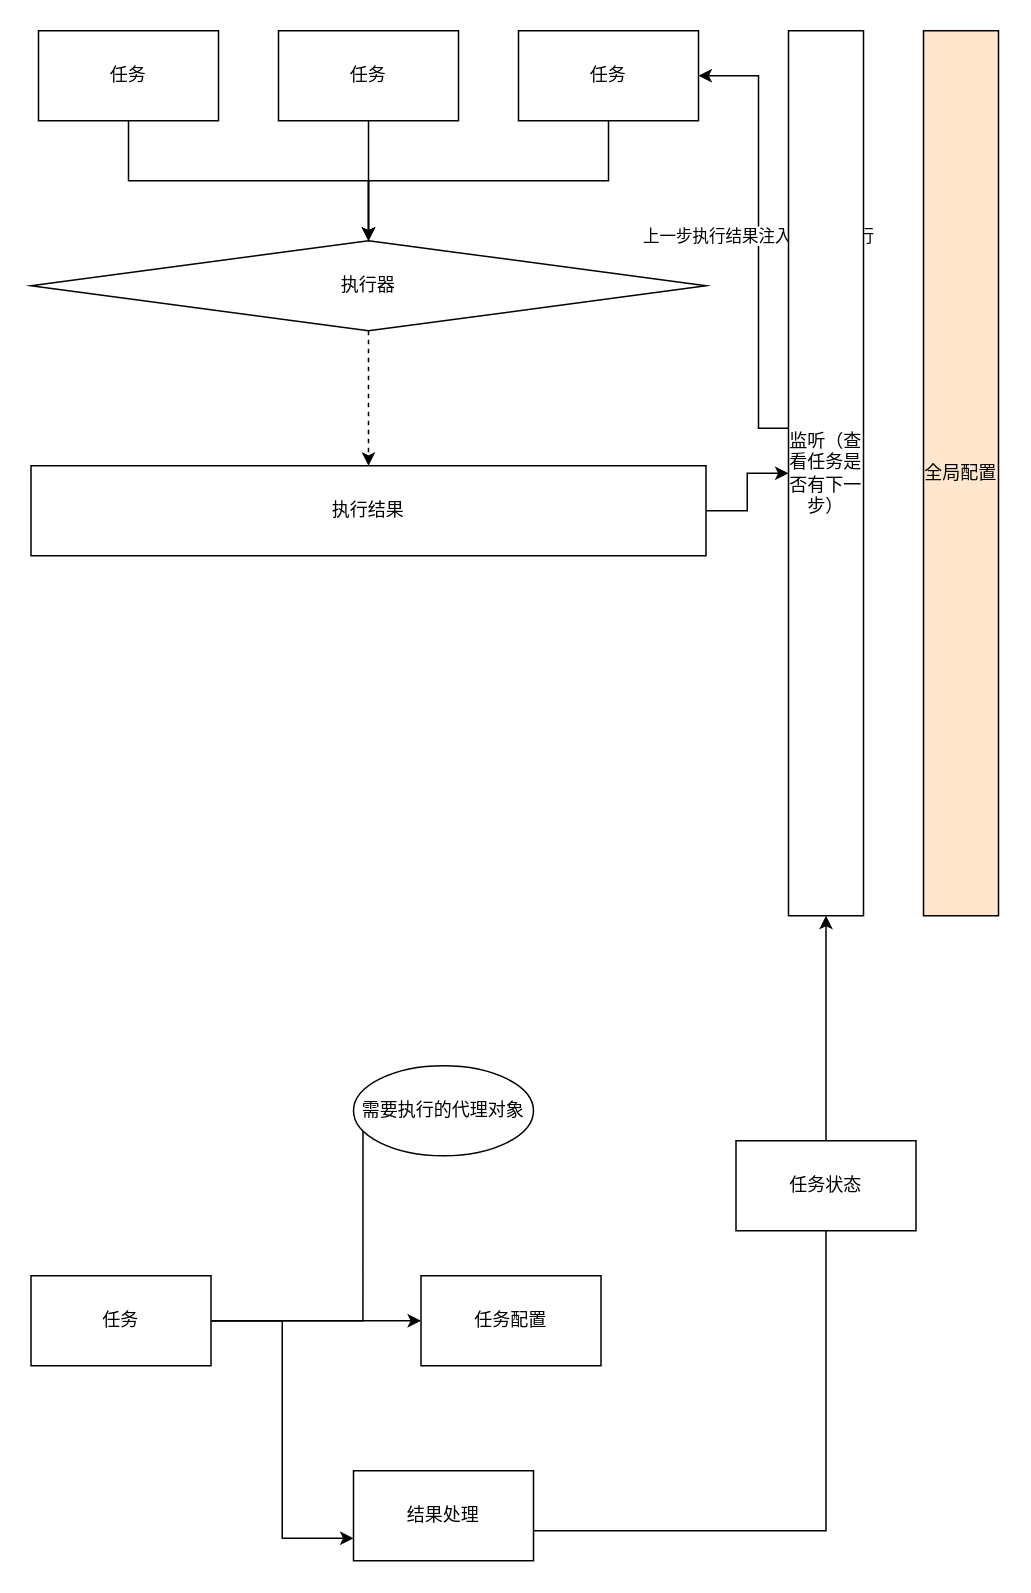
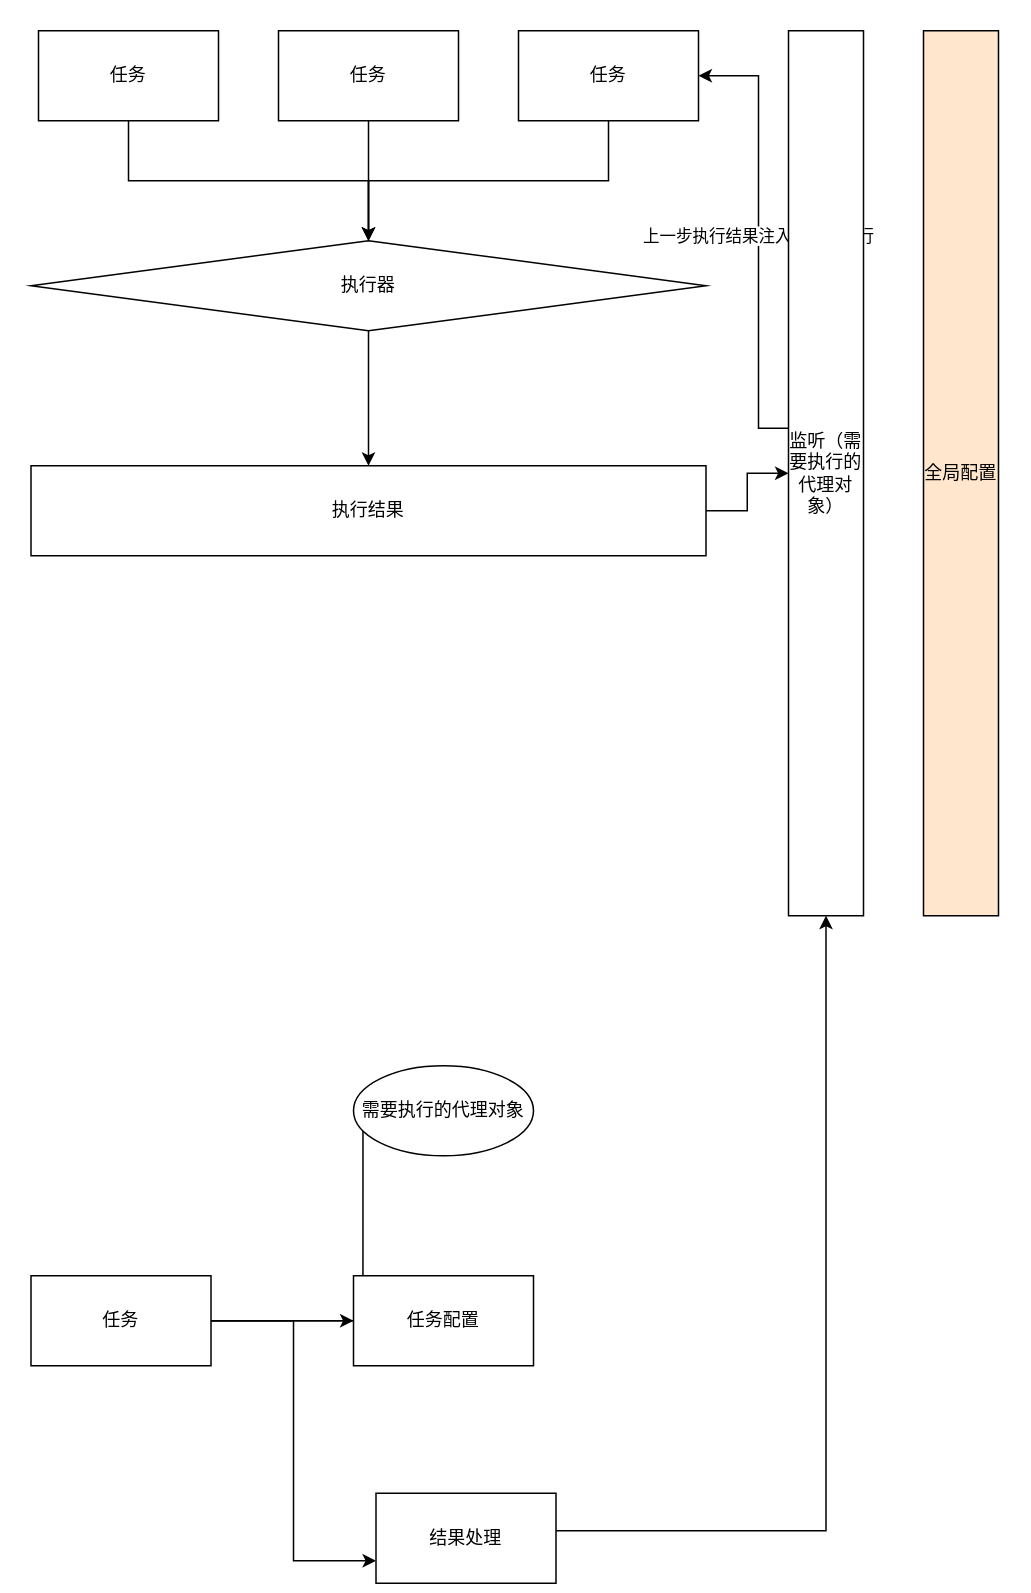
  <mxCell id="0" />
  <mxCell id="1" parent="0" />
  <mxCell id="2" style="edgeStyle=orthogonalEdgeStyle;rounded=0;orthogonalLoop=1;jettySize=auto;html=1;" edge="1" parent="1" source="3" target="23"><mxGeometry relative="1" as="geometry" /></mxCell>
  <mxCell id="3" value="任务" style="rounded=0;whiteSpace=wrap;html=1;" parent="1" vertex="1"><mxGeometry x="25" y="20" width="120" height="60" as="geometry" /></mxCell>
  <mxCell id="4" style="edgeStyle=orthogonalEdgeStyle;rounded=0;orthogonalLoop=1;jettySize=auto;html=1;" edge="1" parent="1" source="5" target="23"><mxGeometry relative="1" as="geometry" /></mxCell>
  <mxCell id="5" value="任务" style="rounded=0;whiteSpace=wrap;html=1;" parent="1" vertex="1"><mxGeometry x="185" y="20" width="120" height="60" as="geometry" /></mxCell>
  <mxCell id="6" style="edgeStyle=orthogonalEdgeStyle;rounded=0;orthogonalLoop=1;jettySize=auto;html=1;" edge="1" parent="1" source="7" target="23"><mxGeometry relative="1" as="geometry" /></mxCell>
  <mxCell id="7" value="任务" style="rounded=0;whiteSpace=wrap;html=1;" parent="1" vertex="1"><mxGeometry x="345" y="20" width="120" height="60" as="geometry" /></mxCell>
  <mxCell id="8" value="上一步执行结果注入下一次执行" style="edgeStyle=orthogonalEdgeStyle;rounded=0;orthogonalLoop=1;jettySize=auto;html=1;" edge="1" parent="1" source="9" target="7"><mxGeometry relative="1" as="geometry"><Array as="points"><mxPoint x="505" y="285" /><mxPoint x="505" y="50" /></Array></mxGeometry></mxCell>
- <mxCell id="9" value="监听（查看任务是否有下一步）" style="rounded=0;whiteSpace=wrap;html=1;" parent="1" vertex="1"><mxGeometry x="525" y="20" width="50" height="590" as="geometry" /></mxCell>
+ <mxCell id="9" value="监听（需要执行的代理对象）" style="rounded=0;whiteSpace=wrap;html=1;" parent="1" vertex="1"><mxGeometry x="525" y="20" width="50" height="590" as="geometry" /></mxCell>
  <mxCell id="10" style="edgeStyle=orthogonalEdgeStyle;rounded=0;orthogonalLoop=1;jettySize=auto;html=1;" edge="1" parent="1" source="11" target="9"><mxGeometry relative="1" as="geometry" /></mxCell>
  <mxCell id="11" value="执行结果" style="rounded=0;whiteSpace=wrap;html=1;" parent="1" vertex="1"><mxGeometry x="20" y="310" width="450" height="60" as="geometry" /></mxCell>
  <mxCell id="12" value="全局配置" style="rounded=0;whiteSpace=wrap;html=1;fillColor=#ffe6cc;" parent="1" vertex="1"><mxGeometry x="615" y="20" width="50" height="590" as="geometry" /></mxCell>
  <mxCell id="13" style="edgeStyle=orthogonalEdgeStyle;rounded=0;orthogonalLoop=1;jettySize=auto;html=1;entryX=0;entryY=0.25;entryDx=0;entryDy=0;" parent="1" source="16" target="17" edge="1"><mxGeometry relative="1" as="geometry" /></mxCell>
  <mxCell id="14" style="edgeStyle=orthogonalEdgeStyle;rounded=0;orthogonalLoop=1;jettySize=auto;html=1;" parent="1" source="16" target="18" edge="1"><mxGeometry relative="1" as="geometry" /></mxCell>
  <mxCell id="15" style="edgeStyle=orthogonalEdgeStyle;rounded=0;orthogonalLoop=1;jettySize=auto;html=1;entryX=0;entryY=0.75;entryDx=0;entryDy=0;" parent="1" source="16" target="20" edge="1"><mxGeometry relative="1" as="geometry" /></mxCell>
  <mxCell id="16" value="任务" style="rounded=0;whiteSpace=wrap;html=1;" parent="1" vertex="1"><mxGeometry x="20" y="850" width="120" height="60" as="geometry" /></mxCell>
  <mxCell id="17" value="需要执行的代理对象" style="ellipse;whiteSpace=wrap;html=1;" parent="1" vertex="1"><mxGeometry x="235" y="710" width="120" height="60" as="geometry" /></mxCell>
- <mxCell id="18" value="任务配置" style="whiteSpace=wrap;html=1;rounded=0;" parent="1" vertex="1"><mxGeometry x="280" y="850" width="120" height="60" as="geometry" /></mxCell>
+ <mxCell id="18" value="任务配置" style="whiteSpace=wrap;html=1;rounded=0;" parent="1" vertex="1"><mxGeometry x="235" y="850" width="120" height="60" as="geometry" /></mxCell>
  <mxCell id="19" style="edgeStyle=orthogonalEdgeStyle;rounded=0;orthogonalLoop=1;jettySize=auto;html=1;" parent="1" source="20" target="9" edge="1"><mxGeometry relative="1" as="geometry"><Array as="points"><mxPoint x="550" y="1020" /></Array></mxGeometry></mxCell>
- <mxCell id="20" value="结果处理" style="whiteSpace=wrap;html=1;rounded=0;" parent="1" vertex="1"><mxGeometry x="235" y="980" width="120" height="60" as="geometry" /></mxCell>
- <mxCell id="21" value="任务状态" style="rounded=0;whiteSpace=wrap;html=1;" parent="1" vertex="1"><mxGeometry x="490" y="760" width="120" height="60" as="geometry" /></mxCell>
- <mxCell id="22" style="edgeStyle=orthogonalEdgeStyle;rounded=0;orthogonalLoop=1;jettySize=auto;html=1;dashed=1;" edge="1" parent="1" source="23" target="11"><mxGeometry relative="1" as="geometry" /></mxCell>
+ <mxCell id="20" value="结果处理" style="whiteSpace=wrap;html=1;rounded=0;" parent="1" vertex="1"><mxGeometry x="250" y="995" width="120" height="60" as="geometry" /></mxCell>
+ <mxCell id="22" style="edgeStyle=orthogonalEdgeStyle;rounded=0;orthogonalLoop=1;jettySize=auto;html=1;" edge="1" parent="1" source="23" target="11"><mxGeometry relative="1" as="geometry" /></mxCell>
  <mxCell id="23" value="执行器" style="rhombus;whiteSpace=wrap;html=1;" vertex="1" parent="1"><mxGeometry x="20" y="160" width="450" height="60" as="geometry" /></mxCell>
